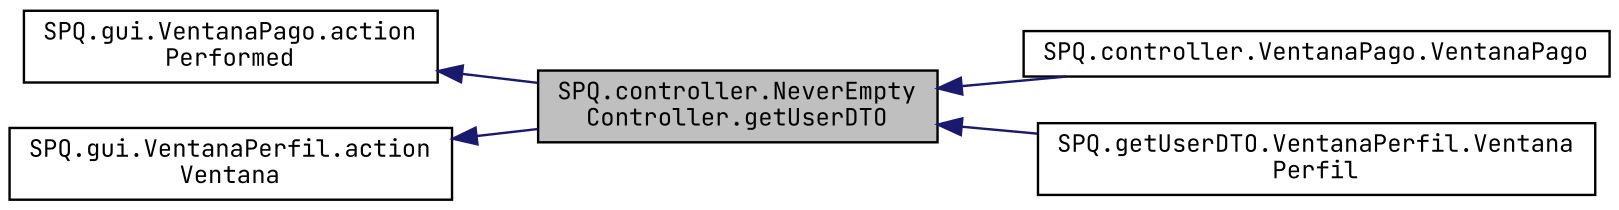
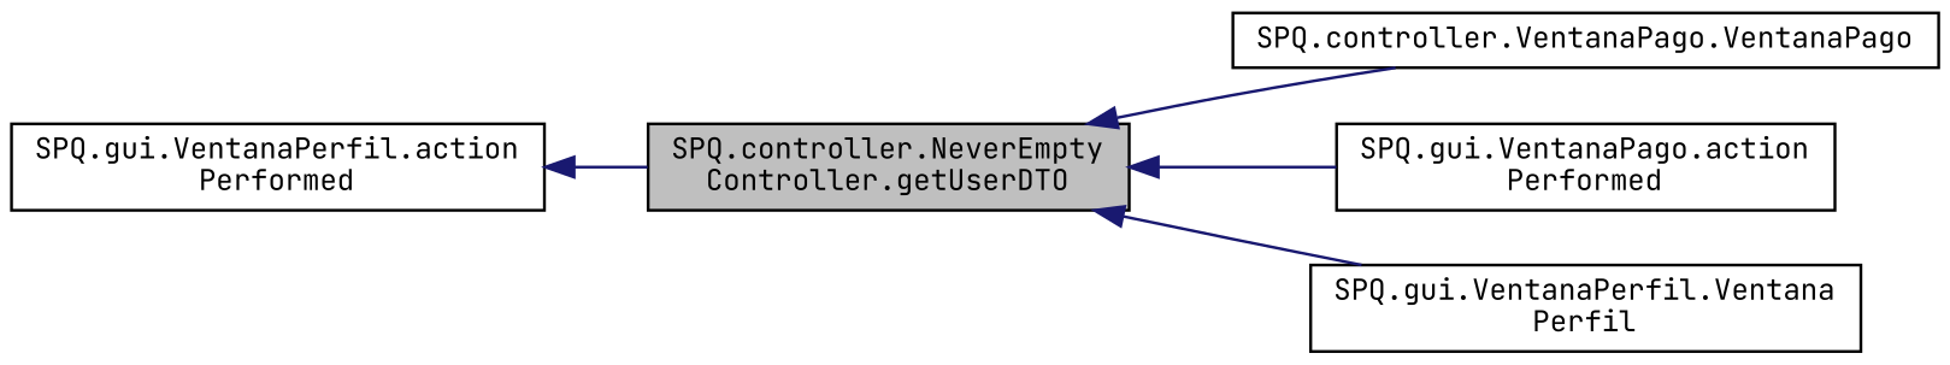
  digraph {
    fontname="JetBrains Mono"
    rankdir=LR
    node [color=black fillcolor=white fontname="JetBrains Mono" fontsize=10 shape=record style=filled]
    edge [color=midnightblue dir=back fontname="JetBrains Mono" fontsize=10 labelfontname=Helvetica labelfontsize=10 style=solid]
    n1 [fillcolor=grey75 fontcolor=black height=0.2 label="SPQ.controller.NeverEmpty\lController.getUserDTO" width=0.4]
    n2 [height=0.2 label="SPQ.controller.VentanaPago.VentanaPago" width=0.4]
    n3 [height=0.2 label="SPQ.gui.VentanaPago.action\lPerformed" width=0.4]
-   n4 [height=0.2 label="SPQ.getUserDTO.VentanaPerfil.Ventana\lPerfil" width=0.4]
-   n5 [height=0.2 label="SPQ.gui.VentanaPerfil.action\lVentana" width=0.4]
+   n4 [height=0.2 label="SPQ.gui.VentanaPerfil.Ventana\lPerfil" width=0.4]
+   n5 [height=0.2 label="SPQ.gui.VentanaPerfil.action\lPerformed" width=0.4]
    n1 -> n2
-   n3 -> n1
+   n1 -> n3
    n1 -> n4
    n5 -> n1
  }
